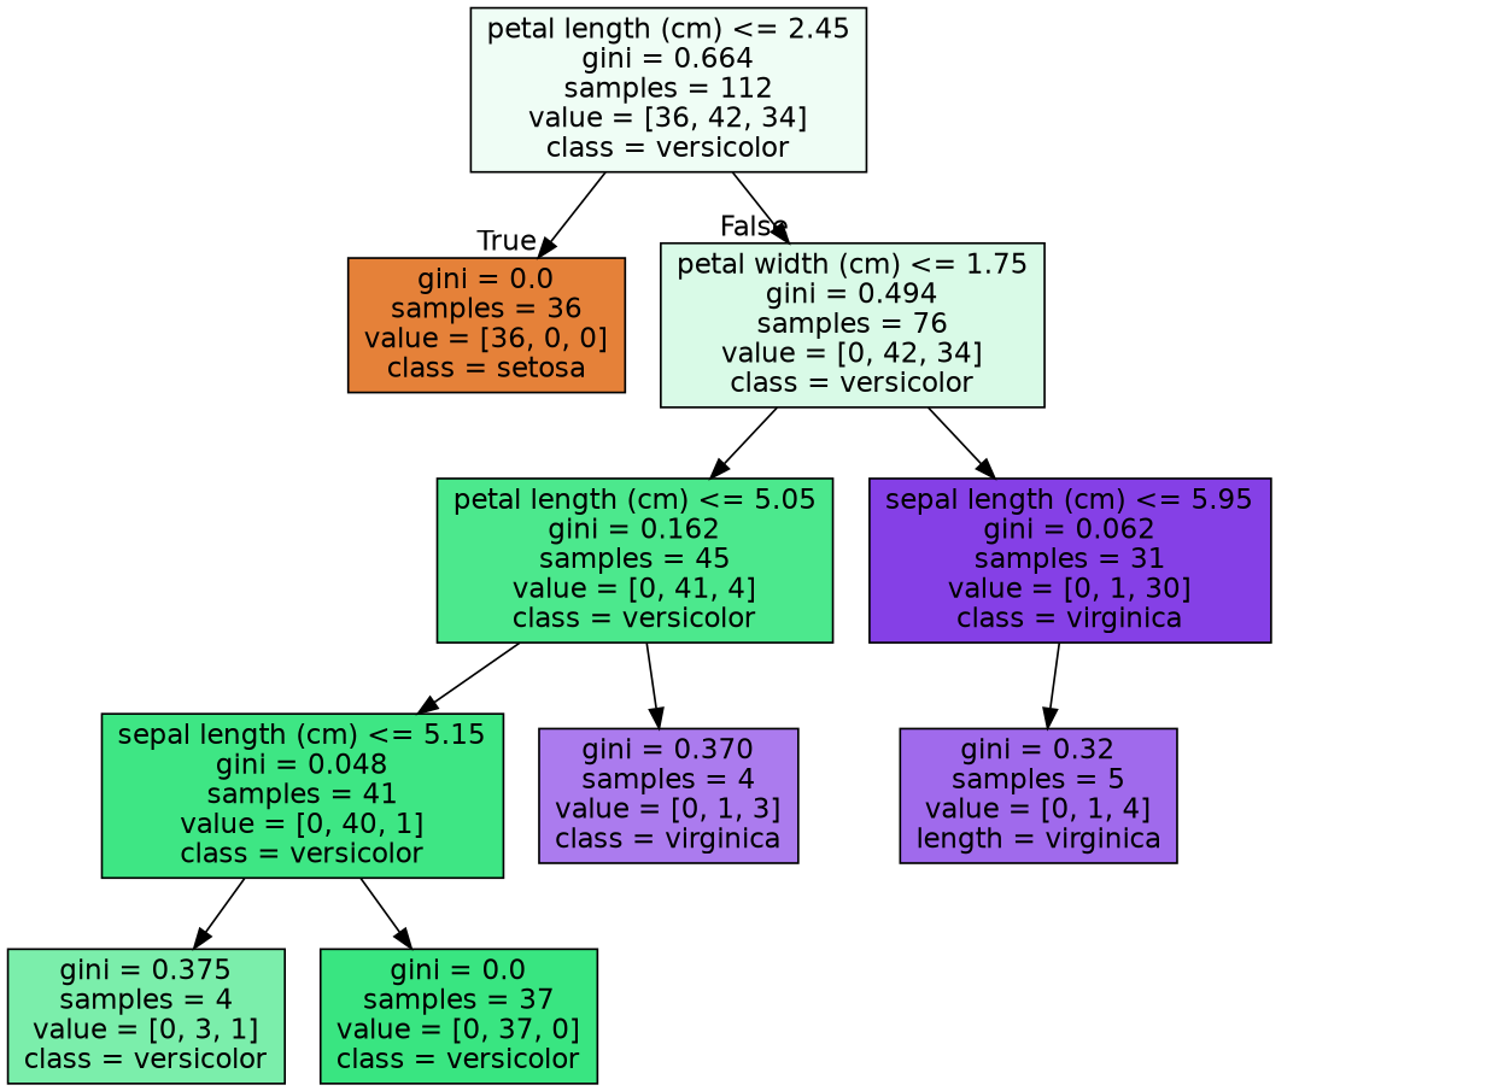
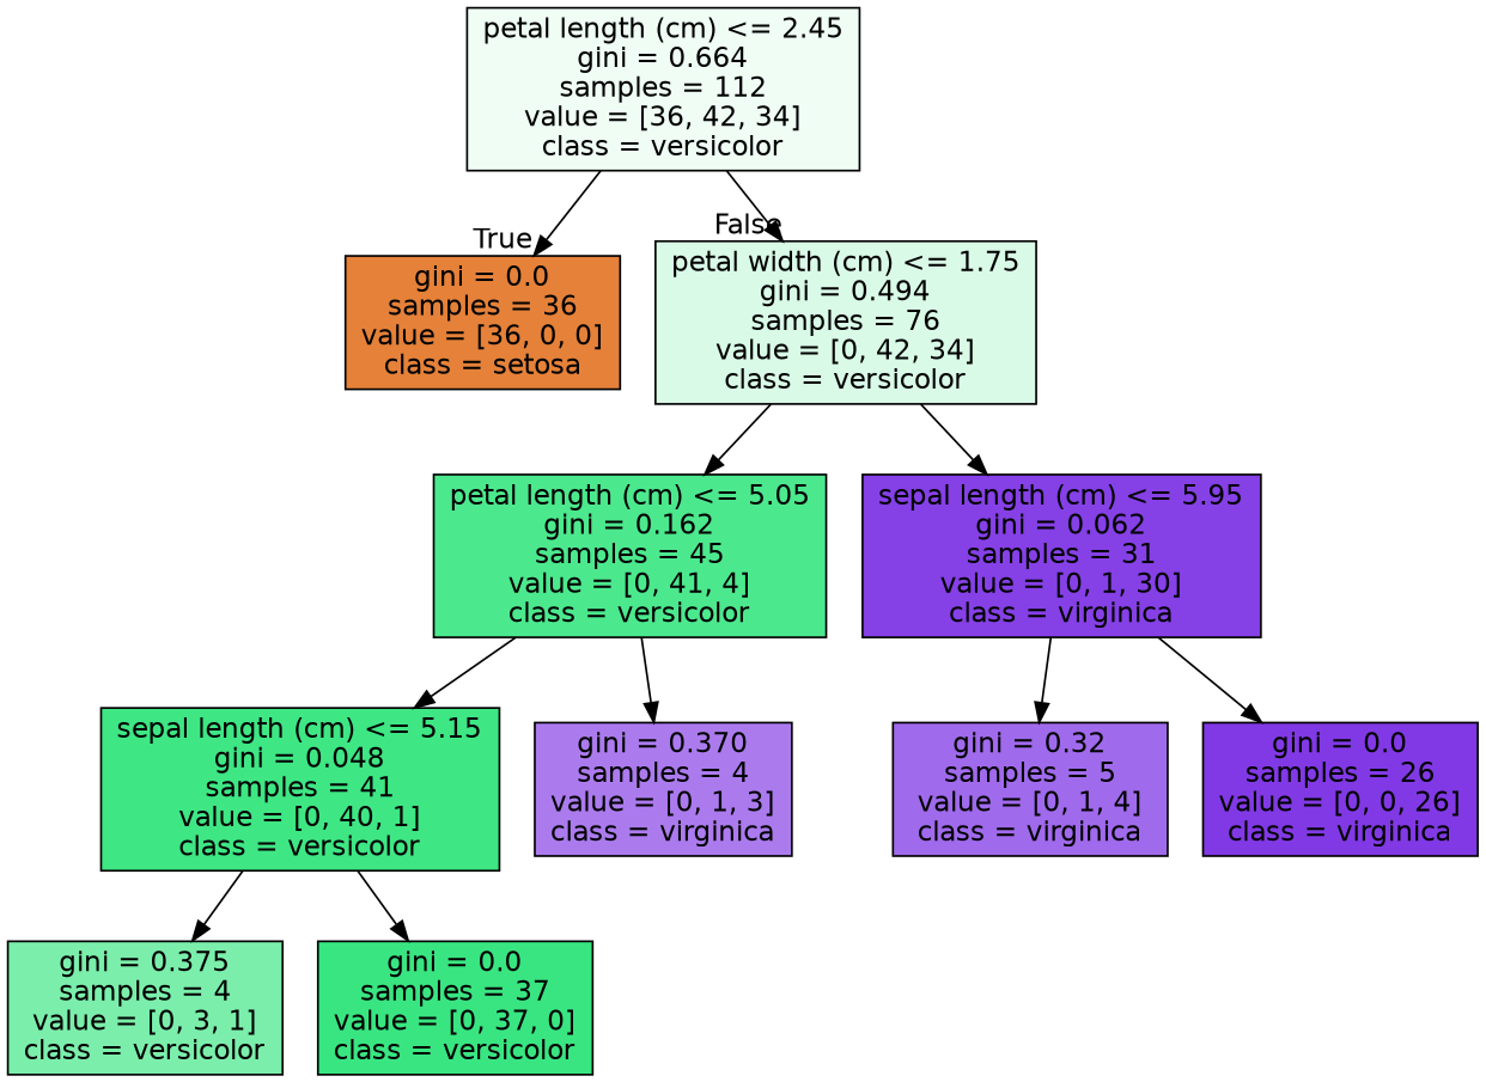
  digraph {
    node [color=black fontname=helvetica shape=box style=filled]
    edge [fontname=helvetica]
    n1 [fillcolor="#effdf5" label="petal length (cm) <= 2.45\ngini = 0.664\nsamples = 112\nvalue = [36, 42, 34]\nclass = versicolor"]
    n2 [fillcolor="#e58139" label="gini = 0.0\nsamples = 36\nvalue = [36, 0, 0]\nclass = setosa"]
    n3 [fillcolor="#d9fae7" label="petal width (cm) <= 1.75\ngini = 0.494\nsamples = 76\nvalue = [0, 42, 34]\nclass = versicolor"]
    n4 [fillcolor="#4ce88d" label="petal length (cm) <= 5.05\ngini = 0.162\nsamples = 45\nvalue = [0, 41, 4]\nclass = versicolor"]
    n5 [fillcolor="#8540e6" label="sepal length (cm) <= 5.95\ngini = 0.062\nsamples = 31\nvalue = [0, 1, 30]\nclass = virginica"]
    n6 [fillcolor="#3ee684" label="sepal length (cm) <= 5.15\ngini = 0.048\nsamples = 41\nvalue = [0, 40, 1]\nclass = versicolor"]
    n7 [fillcolor="#ab7bee" label="gini = 0.370\nsamples = 4\nvalue = [0, 1, 3]\nclass = virginica"]
-   n8 [fillcolor="#a06aec" label="gini = 0.32\nsamples = 5\nvalue = [0, 1, 4]\nlength = virginica"]
+   n8 [fillcolor="#a06aec" label="gini = 0.32\nsamples = 5\nvalue = [0, 1, 4]\nclass = virginica"]
+   n9 [fillcolor="#8139e5" label="gini = 0.0\nsamples = 26\nvalue = [0, 0, 26]\nclass = virginica"]
    n10 [fillcolor="#7beeab" label="gini = 0.375\nsamples = 4\nvalue = [0, 3, 1]\nclass = versicolor"]
    n11 [fillcolor="#39e581" label="gini = 0.0\nsamples = 37\nvalue = [0, 37, 0]\nclass = versicolor"]
    n1 -> n2 [headlabel=True labelangle=45 labeldistance=2.5]
    n1 -> n3 [headlabel=False labelangle=-45 labeldistance=2.5]
    n3 -> n4
    n3 -> n5
    n4 -> n6
    n4 -> n7
    n5 -> n8
+   n5 -> n9
    n6 -> n10
    n6 -> n11
  }
